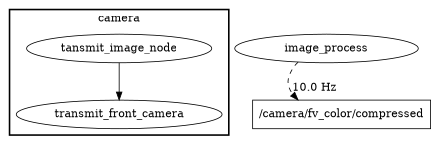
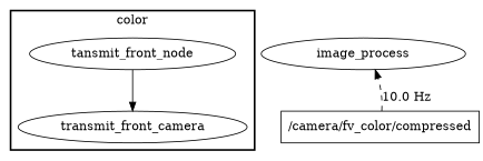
  digraph {
    compound=True
    rank=same
    rankdir=TB
    ranksep=0.2
    node [shape=ellipse]
    edge [penwidth=1]
    n1 [height=0.5 label=transmit_front_camera width=3.5927]
-   n2 [height=0.5 label=tansmit_image_node width=3.2317]
+   n2 [height=0.5 label=tansmit_front_node width=3.2317]
    n3 [height=0.5 label=image_process width=3.2136]
    n4 [height=0.5 label="/camera/fv_color/compressed" shape=box width=2.4722]
    subgraph cluster_1 {
-     label=camera
+     label=color
      style=bold
      n1
      n2
    }
    subgraph sub_2 {
      label=process
      style=bold
      n3
    }
    n2 -> n1
-   n3 -> n4 [colorB=0 colorG=0 colorR=255 label="\n10.0 Hz" style=dashed]
+   n4 -> n3 [colorB=0 colorG=0 colorR=255 label="\n10.0 Hz" style=dashed]
  }
